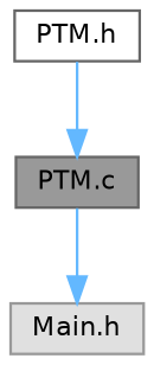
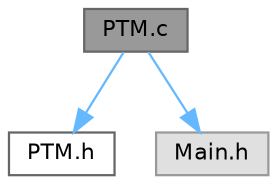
  digraph {
    node [fontname=Helvetica fontsize=10 shape=box style=filled]
    edge [color=steelblue1 fontname=Helvetica fontsize=10 labelfontname=Helvetica labelfontsize=10 style=solid]
    n1 [color=gray40 fillcolor=grey60 fontcolor=black height=0.2 label="PTM.c" width=0.4]
    n2 [color=grey40 fillcolor=white height=0.2 label="PTM.h" width=0.4]
    n3 [color=grey60 fillcolor="#E0E0E0" height=0.2 label="Main.h" width=0.4]
-   n2 -> n1
+   n1 -> n2
    n1 -> n3
  }
